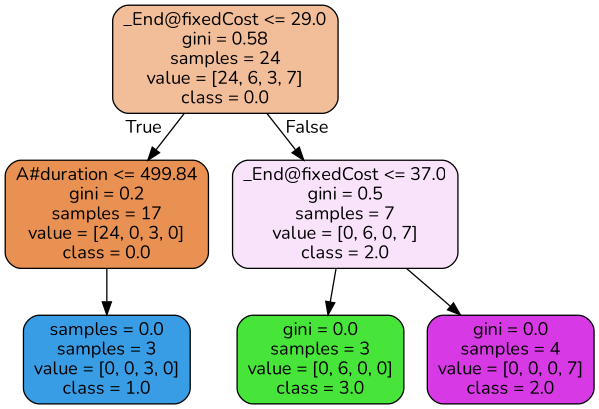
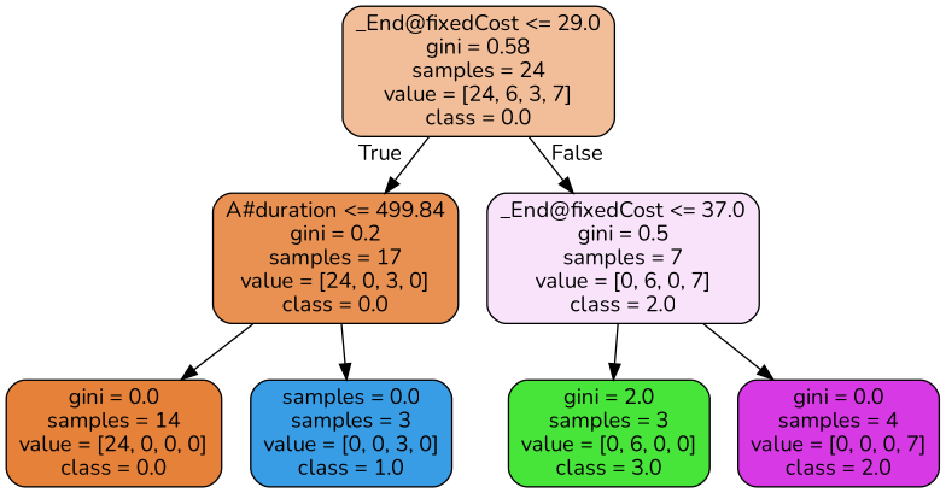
  digraph {
    fontname=Nunito
    node [color=black fontname=Nunito shape=box style="filled, rounded"]
    edge [fontname=Nunito]
    n1 [fillcolor="#f2be99" label="_End@fixedCost <= 29.0\ngini = 0.58\nsamples = 24\nvalue = [24, 6, 3, 7]\nclass = 0.0"]
    n2 [fillcolor="#e89152" label="A#duration <= 499.84\ngini = 0.2\nsamples = 17\nvalue = [24, 0, 3, 0]\nclass = 0.0"]
    n3 [fillcolor="#f9e3fb" label="_End@fixedCost <= 37.0\ngini = 0.5\nsamples = 7\nvalue = [0, 6, 0, 7]\nclass = 2.0"]
+   n4 [fillcolor="#e58139" label="gini = 0.0\nsamples = 14\nvalue = [24, 0, 0, 0]\nclass = 0.0"]
    n5 [fillcolor="#399de5" label="samples = 0.0\nsamples = 3\nvalue = [0, 0, 3, 0]\nclass = 1.0"]
-   n6 [fillcolor="#47e539" label="gini = 0.0\nsamples = 3\nvalue = [0, 6, 0, 0]\nclass = 3.0"]
+   n6 [fillcolor="#47e539" label="gini = 2.0\nsamples = 3\nvalue = [0, 6, 0, 0]\nclass = 3.0"]
    n7 [fillcolor="#d739e5" label="gini = 0.0\nsamples = 4\nvalue = [0, 0, 0, 7]\nclass = 2.0"]
    n1 -> n2 [headlabel=True labelangle=45 labeldistance=2.5]
    n1 -> n3 [headlabel=False labelangle=-45 labeldistance=2.5]
+   n2 -> n4
    n2 -> n5
    n3 -> n6
    n3 -> n7
  }
